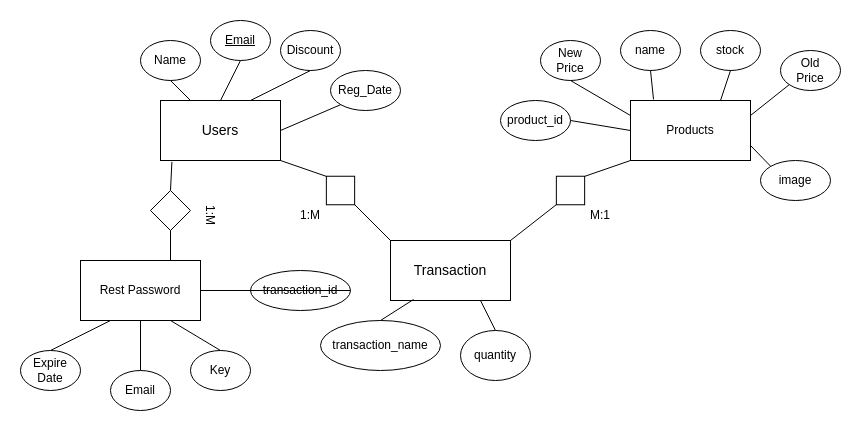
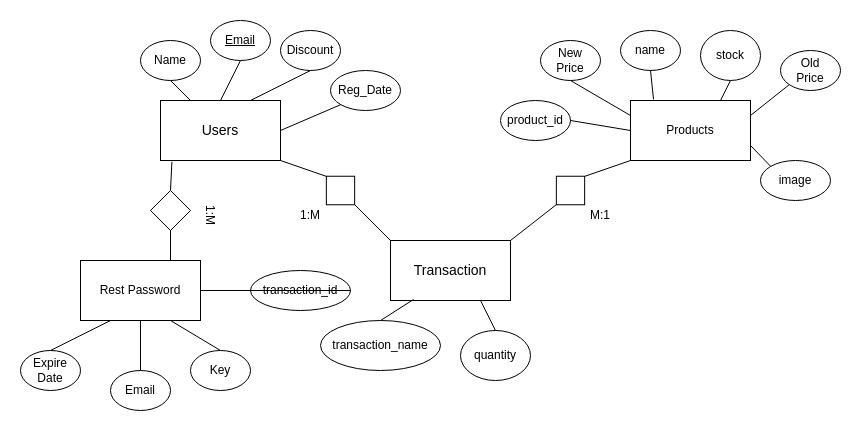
  <mxCell id="0" />
  <mxCell id="1" parent="0" />
  <mxCell id="2" value="&lt;font style=&quot;font-size: 14px;&quot;&gt;Users&lt;/font&gt;" style="rounded=0;whiteSpace=wrap;html=1;" parent="1" vertex="1"><mxGeometry x="160" y="100" width="120" height="60" as="geometry" /></mxCell>
  <mxCell id="3" value="&lt;div&gt;&lt;u&gt;Email&lt;/u&gt;&lt;/div&gt;" style="ellipse;whiteSpace=wrap;html=1;" parent="1" vertex="1"><mxGeometry x="210" y="20" width="60" height="40" as="geometry" /></mxCell>
  <mxCell id="4" value="Name" style="ellipse;whiteSpace=wrap;html=1;" parent="1" vertex="1"><mxGeometry x="140" y="40" width="60" height="40" as="geometry" /></mxCell>
  <mxCell id="5" value="quantity" style="ellipse;whiteSpace=wrap;html=1;" parent="1" vertex="1"><mxGeometry x="460" y="330" width="70" height="50" as="geometry" /></mxCell>
  <mxCell id="6" value="Discount" style="ellipse;whiteSpace=wrap;html=1;" parent="1" vertex="1"><mxGeometry x="280" y="30" width="60" height="40" as="geometry" /></mxCell>
  <mxCell id="7" value="Products" style="rounded=0;whiteSpace=wrap;html=1;" parent="1" vertex="1"><mxGeometry x="630" y="100" width="120" height="60" as="geometry" /></mxCell>
  <mxCell id="8" value="name" style="ellipse;whiteSpace=wrap;html=1;" parent="1" vertex="1"><mxGeometry x="620" y="30" width="60" height="40" as="geometry" /></mxCell>
- <mxCell id="9" value="stock" style="ellipse;whiteSpace=wrap;html=1;" parent="1" vertex="1"><mxGeometry x="700" y="30" width="60" height="40" as="geometry" /></mxCell>
+ <mxCell id="9" value="stock" style="ellipse;whiteSpace=wrap;html=1;" parent="1" vertex="1"><mxGeometry x="700" y="30" width="60" height="50" as="geometry" /></mxCell>
  <mxCell id="10" value="New&lt;div&gt;Price&lt;br&gt;&lt;/div&gt;" style="ellipse;whiteSpace=wrap;html=1;" parent="1" vertex="1"><mxGeometry x="540" y="40" width="60" height="40" as="geometry" /></mxCell>
  <mxCell id="11" value="&lt;div&gt;Old&lt;/div&gt;&lt;div&gt;Price&lt;/div&gt;" style="ellipse;whiteSpace=wrap;html=1;" parent="1" vertex="1"><mxGeometry x="780" y="50" width="60" height="40" as="geometry" /></mxCell>
  <mxCell id="12" value="&lt;h2 style=&quot;font-size: 14px;&quot; data-ved=&quot;2ahUKEwjdirGHtZz6AhWwX_EDHb0tCYAQ3B0oAXoECE4QDw&quot; data-attrid=&quot;title&quot; data-local-attribute=&quot;d3bn&quot; class=&quot;qrShPb kno-ecr-pt PZPZlf q8U8x hNKfZe&quot;&gt;&lt;font style=&quot;font-size: 14px;&quot;&gt;&lt;span&gt;&lt;span style=&quot;font-weight: normal;&quot;&gt;Transaction&lt;/span&gt;&lt;/span&gt;&lt;/font&gt;&lt;/h2&gt;" style="rounded=0;whiteSpace=wrap;html=1;" parent="1" vertex="1"><mxGeometry x="390" y="240" width="120" height="60" as="geometry" /></mxCell>
  <mxCell id="13" value="" style="rhombus;whiteSpace=wrap;html=1;rotation=-45;" parent="1" vertex="1"><mxGeometry x="320" y="170" width="40" height="40" as="geometry" /></mxCell>
  <mxCell id="14" value="" style="rhombus;whiteSpace=wrap;html=1;rotation=-45;" parent="1" vertex="1"><mxGeometry x="550" y="170" width="40" height="40" as="geometry" /></mxCell>
  <mxCell id="15" value="transaction_name" style="ellipse;whiteSpace=wrap;html=1;" parent="1" vertex="1"><mxGeometry x="320" y="320" width="120" height="50" as="geometry" /></mxCell>
  <mxCell id="16" value="" style="endArrow=none;html=1;rounded=0;exitX=0.5;exitY=0;exitDx=0;exitDy=0;entryX=1;entryY=1;entryDx=0;entryDy=0;" parent="1" source="13" target="2" edge="1"><mxGeometry width="50" height="50" relative="1" as="geometry"><mxPoint x="390" y="220" as="sourcePoint" /><mxPoint x="440" y="170" as="targetPoint" /></mxGeometry></mxCell>
  <mxCell id="17" value="" style="endArrow=none;html=1;rounded=0;entryX=0.5;entryY=1;entryDx=0;entryDy=0;exitX=0;exitY=0;exitDx=0;exitDy=0;" parent="1" source="12" target="13" edge="1"><mxGeometry width="50" height="50" relative="1" as="geometry"><mxPoint x="390" y="220" as="sourcePoint" /><mxPoint x="440" y="170" as="targetPoint" /></mxGeometry></mxCell>
  <mxCell id="18" value="1:M" style="text;html=1;strokeColor=none;fillColor=none;align=center;verticalAlign=middle;whiteSpace=wrap;rounded=0;" parent="1" vertex="1"><mxGeometry x="280" y="200" width="60" height="30" as="geometry" /></mxCell>
  <mxCell id="19" value="" style="endArrow=none;html=1;rounded=0;entryX=0;entryY=1;entryDx=0;entryDy=0;exitX=1;exitY=0.5;exitDx=0;exitDy=0;" parent="1" source="14" target="7" edge="1"><mxGeometry width="50" height="50" relative="1" as="geometry"><mxPoint x="390" y="220" as="sourcePoint" /><mxPoint x="440" y="170" as="targetPoint" /></mxGeometry></mxCell>
  <mxCell id="20" value="" style="endArrow=none;html=1;rounded=0;entryX=1;entryY=0;entryDx=0;entryDy=0;exitX=0;exitY=0.5;exitDx=0;exitDy=0;" parent="1" source="14" target="12" edge="1"><mxGeometry width="50" height="50" relative="1" as="geometry"><mxPoint x="594.142" y="185.858" as="sourcePoint" /><mxPoint x="640" y="170" as="targetPoint" /></mxGeometry></mxCell>
  <mxCell id="21" value="M:1" style="text;html=1;strokeColor=none;fillColor=none;align=center;verticalAlign=middle;whiteSpace=wrap;rounded=0;" parent="1" vertex="1"><mxGeometry x="570" y="200" width="60" height="30" as="geometry" /></mxCell>
  <mxCell id="22" value="Reg_Date" style="ellipse;whiteSpace=wrap;html=1;" parent="1" vertex="1"><mxGeometry x="330" y="70" width="70" height="40" as="geometry" /></mxCell>
  <mxCell id="23" value="" style="endArrow=none;html=1;rounded=0;entryX=0.5;entryY=1;entryDx=0;entryDy=0;exitX=0.25;exitY=0;exitDx=0;exitDy=0;" parent="1" source="2" target="4" edge="1"><mxGeometry width="50" height="50" relative="1" as="geometry"><mxPoint x="260" y="110" as="sourcePoint" /><mxPoint x="260" y="90" as="targetPoint" /></mxGeometry></mxCell>
  <mxCell id="24" value="" style="endArrow=none;html=1;rounded=0;exitX=0.5;exitY=0;exitDx=0;exitDy=0;entryX=0.5;entryY=1;entryDx=0;entryDy=0;" parent="1" source="2" target="3" edge="1"><mxGeometry width="50" height="50" relative="1" as="geometry"><mxPoint x="200" y="110" as="sourcePoint" /><mxPoint x="240" y="70" as="targetPoint" /></mxGeometry></mxCell>
  <mxCell id="25" value="" style="endArrow=none;html=1;rounded=0;exitX=0.75;exitY=0;exitDx=0;exitDy=0;entryX=0.5;entryY=1;entryDx=0;entryDy=0;" parent="1" source="2" target="6" edge="1"><mxGeometry width="50" height="50" relative="1" as="geometry"><mxPoint x="170" y="110" as="sourcePoint" /><mxPoint x="340" y="80" as="targetPoint" /></mxGeometry></mxCell>
  <mxCell id="26" value="" style="endArrow=none;html=1;rounded=0;exitX=1;exitY=0.5;exitDx=0;exitDy=0;entryX=0;entryY=1;entryDx=0;entryDy=0;" parent="1" source="2" target="22" edge="1"><mxGeometry width="50" height="50" relative="1" as="geometry"><mxPoint x="160" y="140" as="sourcePoint" /><mxPoint x="340" y="115" as="targetPoint" /></mxGeometry></mxCell>
  <mxCell id="27" value="" style="endArrow=none;html=1;rounded=0;entryX=0.5;entryY=1;entryDx=0;entryDy=0;exitX=0;exitY=0.25;exitDx=0;exitDy=0;" parent="1" source="7" target="10" edge="1"><mxGeometry width="50" height="50" relative="1" as="geometry"><mxPoint x="594.142" y="185.858" as="sourcePoint" /><mxPoint x="640" y="170" as="targetPoint" /></mxGeometry></mxCell>
  <mxCell id="28" value="" style="endArrow=none;html=1;rounded=0;entryX=0.5;entryY=1;entryDx=0;entryDy=0;exitX=0.192;exitY=-0.017;exitDx=0;exitDy=0;exitPerimeter=0;" parent="1" source="7" target="8" edge="1"><mxGeometry width="50" height="50" relative="1" as="geometry"><mxPoint x="640" y="125" as="sourcePoint" /><mxPoint x="580" y="90" as="targetPoint" /></mxGeometry></mxCell>
  <mxCell id="29" value="" style="endArrow=none;html=1;rounded=0;entryX=0.5;entryY=1;entryDx=0;entryDy=0;exitX=0.75;exitY=0;exitDx=0;exitDy=0;" parent="1" source="7" target="9" edge="1"><mxGeometry width="50" height="50" relative="1" as="geometry"><mxPoint x="663.04" y="108.98" as="sourcePoint" /><mxPoint x="660" y="80" as="targetPoint" /></mxGeometry></mxCell>
  <mxCell id="30" value="" style="endArrow=none;html=1;rounded=0;entryX=0;entryY=1;entryDx=0;entryDy=0;exitX=1;exitY=0.25;exitDx=0;exitDy=0;" parent="1" source="7" target="11" edge="1"><mxGeometry width="50" height="50" relative="1" as="geometry"><mxPoint x="730" y="110" as="sourcePoint" /><mxPoint x="740" y="80" as="targetPoint" /></mxGeometry></mxCell>
  <mxCell id="31" value="" style="endArrow=none;html=1;rounded=0;entryX=0.192;entryY=0.983;entryDx=0;entryDy=0;exitX=0.5;exitY=0;exitDx=0;exitDy=0;entryPerimeter=0;" parent="1" source="15" target="12" edge="1"><mxGeometry width="50" height="50" relative="1" as="geometry"><mxPoint x="400" y="250" as="sourcePoint" /><mxPoint x="364.142" y="214.142" as="targetPoint" /></mxGeometry></mxCell>
  <mxCell id="32" value="" style="endArrow=none;html=1;rounded=0;entryX=0.75;entryY=1;entryDx=0;entryDy=0;exitX=0.5;exitY=0;exitDx=0;exitDy=0;" parent="1" source="5" target="12" edge="1"><mxGeometry width="50" height="50" relative="1" as="geometry"><mxPoint x="410" y="330" as="sourcePoint" /><mxPoint x="423.04" y="308.98" as="targetPoint" /></mxGeometry></mxCell>
  <mxCell id="33" value="product_id" style="ellipse;whiteSpace=wrap;html=1;" parent="1" vertex="1"><mxGeometry x="500" y="100" width="70" height="40" as="geometry" /></mxCell>
  <mxCell id="34" value="transaction_id" style="ellipse;whiteSpace=wrap;html=1;" parent="1" vertex="1"><mxGeometry x="250" y="270" width="100" height="40" as="geometry" /></mxCell>
  <mxCell id="35" value="" style="endArrow=none;html=1;rounded=0;entryX=0;entryY=0.5;entryDx=0;entryDy=0;exitX=1;exitY=0.5;exitDx=0;exitDy=0;" parent="1" source="33" target="7" edge="1"><mxGeometry width="50" height="50" relative="1" as="geometry"><mxPoint x="565.858" y="214.142" as="sourcePoint" /><mxPoint x="520" y="250" as="targetPoint" /></mxGeometry></mxCell>
  <mxCell id="36" value="" style="endArrow=none;html=1;rounded=0;exitX=1;exitY=0.5;exitDx=0;exitDy=0;" parent="1" source="34" target="39" edge="1"><mxGeometry width="50" height="50" relative="1" as="geometry"><mxPoint x="580" y="130" as="sourcePoint" /><mxPoint x="360" y="260" as="targetPoint" /></mxGeometry></mxCell>
  <mxCell id="37" value="image" style="ellipse;whiteSpace=wrap;html=1;" parent="1" vertex="1"><mxGeometry x="760" y="160" width="70" height="40" as="geometry" /></mxCell>
  <mxCell id="38" value="" style="endArrow=none;html=1;rounded=0;entryX=0;entryY=0;entryDx=0;entryDy=0;exitX=1;exitY=0.75;exitDx=0;exitDy=0;" parent="1" source="7" target="37" edge="1"><mxGeometry width="50" height="50" relative="1" as="geometry"><mxPoint x="760" y="125" as="sourcePoint" /><mxPoint x="798.787" y="94.142" as="targetPoint" /></mxGeometry></mxCell>
  <mxCell id="39" value="Rest Password" style="rounded=0;whiteSpace=wrap;html=1;" vertex="1" parent="1"><mxGeometry x="80" y="260" width="120" height="60" as="geometry" /></mxCell>
  <mxCell id="40" value="&lt;div&gt;Email&lt;/div&gt;" style="ellipse;whiteSpace=wrap;html=1;" vertex="1" parent="1"><mxGeometry x="110" y="370" width="60" height="40" as="geometry" /></mxCell>
  <mxCell id="41" value="&lt;div&gt;Key&lt;/div&gt;" style="ellipse;whiteSpace=wrap;html=1;" vertex="1" parent="1"><mxGeometry x="190" y="350" width="60" height="40" as="geometry" /></mxCell>
  <mxCell id="42" value="&lt;div&gt;Expire&lt;/div&gt;&lt;div&gt;Date&lt;br&gt;&lt;/div&gt;" style="ellipse;whiteSpace=wrap;html=1;" vertex="1" parent="1"><mxGeometry x="20" y="350" width="60" height="40" as="geometry" /></mxCell>
  <mxCell id="43" value="" style="endArrow=none;html=1;rounded=0;exitX=0.095;exitY=1.023;exitDx=0;exitDy=0;entryX=1;entryY=0.5;entryDx=0;entryDy=0;exitPerimeter=0;" edge="1" parent="1" source="2" target="44"><mxGeometry width="50" height="50" relative="1" as="geometry"><mxPoint x="290" y="140" as="sourcePoint" /><mxPoint x="350.569" y="114.322" as="targetPoint" /></mxGeometry></mxCell>
  <mxCell id="44" value="" style="rhombus;whiteSpace=wrap;html=1;rotation=-90;" vertex="1" parent="1"><mxGeometry x="150" y="190" width="40" height="40" as="geometry" /></mxCell>
  <mxCell id="45" value="" style="endArrow=none;html=1;rounded=0;exitX=0;exitY=0.5;exitDx=0;exitDy=0;entryX=0.75;entryY=0;entryDx=0;entryDy=0;" edge="1" parent="1" source="44" target="39"><mxGeometry width="50" height="50" relative="1" as="geometry"><mxPoint x="181.4" y="171.38" as="sourcePoint" /><mxPoint x="180" y="200" as="targetPoint" /></mxGeometry></mxCell>
  <mxCell id="46" value="1:M" style="text;html=1;strokeColor=none;fillColor=none;align=center;verticalAlign=middle;whiteSpace=wrap;rounded=0;rotation=90;" vertex="1" parent="1"><mxGeometry x="180" y="200" width="60" height="30" as="geometry" /></mxCell>
  <mxCell id="47" value="" style="endArrow=none;html=1;rounded=0;exitX=0.5;exitY=0;exitDx=0;exitDy=0;entryX=0.25;entryY=1;entryDx=0;entryDy=0;" edge="1" parent="1" source="42" target="39"><mxGeometry width="50" height="50" relative="1" as="geometry"><mxPoint x="181.4" y="171.38" as="sourcePoint" /><mxPoint x="180" y="200" as="targetPoint" /></mxGeometry></mxCell>
  <mxCell id="48" value="" style="endArrow=none;html=1;rounded=0;exitX=0.5;exitY=0;exitDx=0;exitDy=0;entryX=0.5;entryY=1;entryDx=0;entryDy=0;" edge="1" parent="1" source="40" target="39"><mxGeometry width="50" height="50" relative="1" as="geometry"><mxPoint x="60" y="360" as="sourcePoint" /><mxPoint x="120" y="330" as="targetPoint" /></mxGeometry></mxCell>
  <mxCell id="49" value="" style="endArrow=none;html=1;rounded=0;exitX=0.5;exitY=0;exitDx=0;exitDy=0;entryX=0.75;entryY=1;entryDx=0;entryDy=0;" edge="1" parent="1" source="41" target="39"><mxGeometry width="50" height="50" relative="1" as="geometry"><mxPoint x="150" y="380" as="sourcePoint" /><mxPoint x="150" y="330" as="targetPoint" /></mxGeometry></mxCell>
